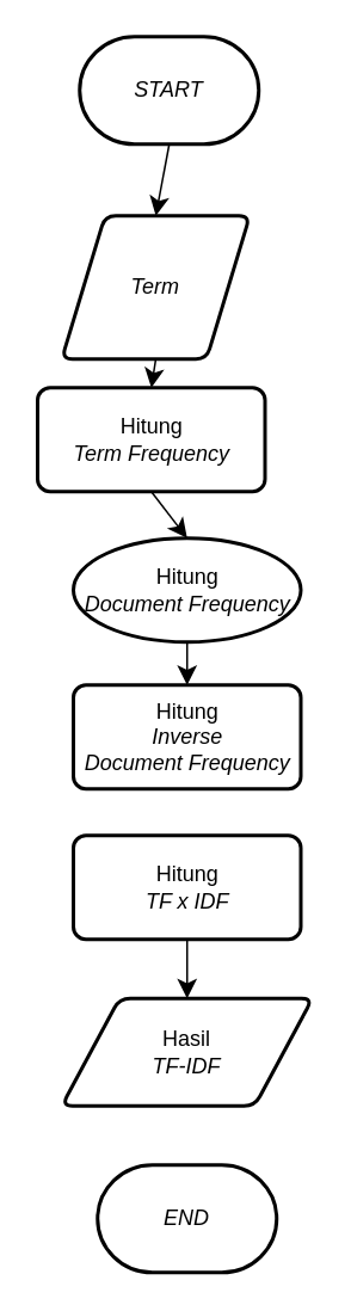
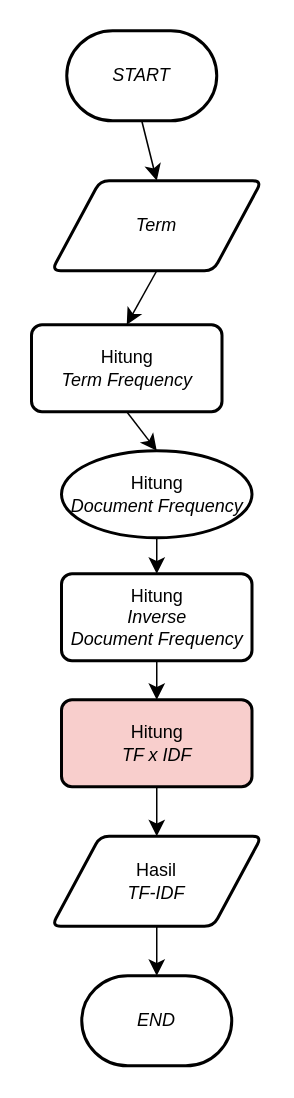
  <mxCell id="0" />
  <mxCell id="1" parent="0" />
  <mxCell id="2" style="edgeStyle=none;curved=1;rounded=0;orthogonalLoop=1;jettySize=auto;html=1;exitX=0.5;exitY=1;exitDx=0;exitDy=0;exitPerimeter=0;entryX=0.5;entryY=0;entryDx=0;entryDy=0;fontSize=12;startSize=8;endSize=8;" edge="1" parent="1" source="3" target="6"><mxGeometry relative="1" as="geometry" /></mxCell>
  <mxCell id="3" value="&lt;i&gt;START&lt;/i&gt;" style="strokeWidth=2;html=1;shape=mxgraph.flowchart.terminator;whiteSpace=wrap;" vertex="1" parent="1"><mxGeometry x="44" y="20" width="100" height="60" as="geometry" /></mxCell>
  <mxCell id="4" value="&lt;i&gt;END&lt;/i&gt;" style="strokeWidth=2;html=1;shape=mxgraph.flowchart.terminator;whiteSpace=wrap;" vertex="1" parent="1"><mxGeometry x="54" y="650" width="100" height="60" as="geometry" /></mxCell>
  <mxCell id="5" style="edgeStyle=none;curved=1;rounded=0;orthogonalLoop=1;jettySize=auto;html=1;exitX=0.5;exitY=1;exitDx=0;exitDy=0;entryX=0.5;entryY=0;entryDx=0;entryDy=0;fontSize=12;startSize=8;endSize=8;" edge="1" parent="1" source="6" target="8"><mxGeometry relative="1" as="geometry" /></mxCell>
- <mxCell id="6" value="&lt;i&gt;Term&lt;/i&gt;" style="shape=parallelogram;html=1;strokeWidth=2;perimeter=parallelogramPerimeter;whiteSpace=wrap;rounded=1;arcSize=12;size=0.23;" vertex="1" parent="1"><mxGeometry x="34" y="120" width="105" height="80" as="geometry" /></mxCell>
+ <mxCell id="6" value="&lt;i&gt;Term&lt;/i&gt;" style="shape=parallelogram;html=1;strokeWidth=2;perimeter=parallelogramPerimeter;whiteSpace=wrap;rounded=1;arcSize=12;size=0.23;" vertex="1" parent="1"><mxGeometry x="34" y="120" width="140" height="60" as="geometry" /></mxCell>
  <mxCell id="7" style="edgeStyle=none;curved=1;rounded=0;orthogonalLoop=1;jettySize=auto;html=1;exitX=0.5;exitY=1;exitDx=0;exitDy=0;entryX=0.5;entryY=0;entryDx=0;entryDy=0;fontSize=12;startSize=8;endSize=8;" edge="1" parent="1" source="8" target="10"><mxGeometry relative="1" as="geometry" /></mxCell>
  <mxCell id="8" value="Hitung&lt;div&gt;&lt;i&gt;Term Frequency&lt;/i&gt;&lt;/div&gt;" style="rounded=1;whiteSpace=wrap;html=1;absoluteArcSize=1;arcSize=14;strokeWidth=2;" vertex="1" parent="1"><mxGeometry x="20.5" y="216" width="127" height="58" as="geometry" /></mxCell>
  <mxCell id="9" style="edgeStyle=none;curved=1;rounded=0;orthogonalLoop=1;jettySize=auto;html=1;exitX=0.5;exitY=1;exitDx=0;exitDy=0;entryX=0.5;entryY=0;entryDx=0;entryDy=0;fontSize=12;startSize=8;endSize=8;" edge="1" parent="1" source="10" target="12"><mxGeometry relative="1" as="geometry" /></mxCell>
  <mxCell id="10" value="Hitung&lt;div&gt;&lt;i&gt;Document Frequency&lt;/i&gt;&lt;/div&gt;" style="ellipse;whiteSpace=wrap;html=1;absoluteArcSize=1;arcSize=14;strokeWidth=2;" vertex="1" parent="1"><mxGeometry x="40.5" y="300" width="127" height="58" as="geometry" /></mxCell>
+ <mxCell id="11" style="edgeStyle=none;curved=1;rounded=0;orthogonalLoop=1;jettySize=auto;html=1;exitX=0.5;exitY=1;exitDx=0;exitDy=0;entryX=0.5;entryY=0;entryDx=0;entryDy=0;fontSize=12;startSize=8;endSize=8;" edge="1" parent="1" source="12" target="14"><mxGeometry relative="1" as="geometry" /></mxCell>
  <mxCell id="12" value="Hitung&lt;div&gt;&lt;i&gt;Inverse&lt;/i&gt;&lt;br&gt;&lt;div&gt;&lt;i&gt;Document Frequency&lt;/i&gt;&lt;/div&gt;&lt;/div&gt;" style="rounded=1;whiteSpace=wrap;html=1;absoluteArcSize=1;arcSize=14;strokeWidth=2;" vertex="1" parent="1"><mxGeometry x="40.5" y="382" width="127" height="58" as="geometry" /></mxCell>
  <mxCell id="13" style="edgeStyle=none;curved=1;rounded=0;orthogonalLoop=1;jettySize=auto;html=1;exitX=0.5;exitY=1;exitDx=0;exitDy=0;entryX=0.5;entryY=0;entryDx=0;entryDy=0;fontSize=12;startSize=8;endSize=8;" edge="1" parent="1" source="14" target="15"><mxGeometry relative="1" as="geometry" /></mxCell>
- <mxCell id="14" value="Hitung&lt;div&gt;&lt;i&gt;TF x IDF&lt;/i&gt;&lt;/div&gt;" style="rounded=1;whiteSpace=wrap;html=1;absoluteArcSize=1;arcSize=14;strokeWidth=2;" vertex="1" parent="1"><mxGeometry x="40.5" y="466" width="127" height="58" as="geometry" /></mxCell>
+ <mxCell id="14" value="Hitung&lt;div&gt;&lt;i&gt;TF x IDF&lt;/i&gt;&lt;/div&gt;" style="rounded=1;whiteSpace=wrap;html=1;absoluteArcSize=1;arcSize=14;strokeWidth=2;fillColor=#f8cecc;" vertex="1" parent="1"><mxGeometry x="40.5" y="466" width="127" height="58" as="geometry" /></mxCell>
  <mxCell id="15" value="Hasil&lt;div&gt;&lt;i&gt;TF-IDF&lt;/i&gt;&lt;/div&gt;" style="shape=parallelogram;html=1;strokeWidth=2;perimeter=parallelogramPerimeter;whiteSpace=wrap;rounded=1;arcSize=12;size=0.23;" vertex="1" parent="1"><mxGeometry x="34" y="557" width="140" height="60" as="geometry" /></mxCell>
+ <mxCell id="16" style="edgeStyle=none;curved=1;rounded=0;orthogonalLoop=1;jettySize=auto;html=1;exitX=0.5;exitY=1;exitDx=0;exitDy=0;entryX=0.5;entryY=0;entryDx=0;entryDy=0;entryPerimeter=0;fontSize=12;startSize=8;endSize=8;" edge="1" parent="1" source="15" target="4"><mxGeometry relative="1" as="geometry" /></mxCell>
